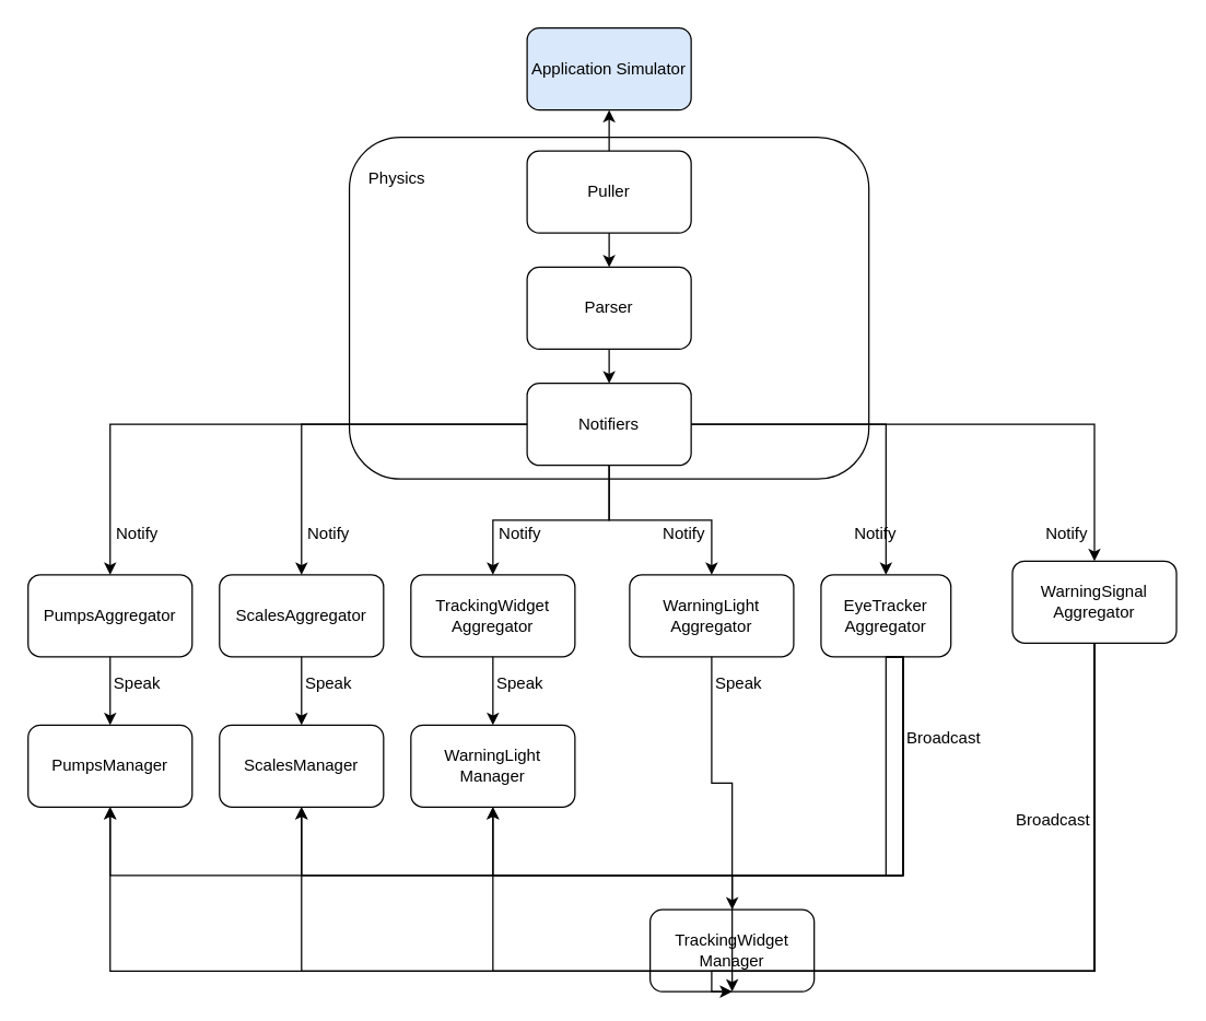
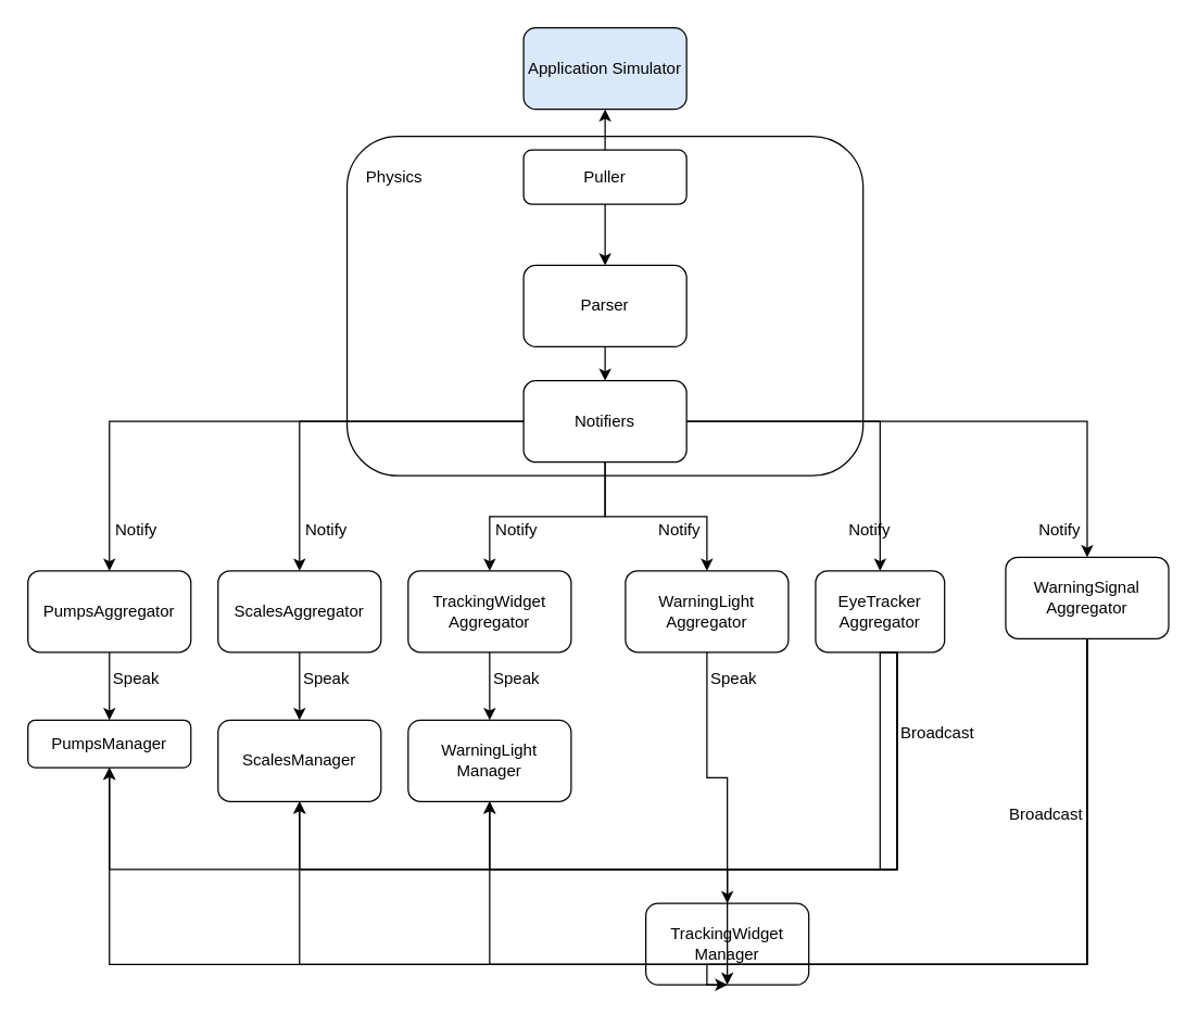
  <mxCell id="0" />
  <mxCell id="1" parent="0" />
  <mxCell id="2" value="Application Simulator" style="rounded=1;whiteSpace=wrap;html=1;fillColor=#dae8fc;" vertex="1" parent="1"><mxGeometry x="385" y="20" width="120" height="60" as="geometry" /></mxCell>
  <mxCell id="3" value="" style="rounded=1;whiteSpace=wrap;html=1;fillColor=none;" vertex="1" parent="1"><mxGeometry x="255" y="100" width="380" height="250" as="geometry" /></mxCell>
  <mxCell id="4" style="edgeStyle=orthogonalEdgeStyle;rounded=0;orthogonalLoop=1;jettySize=auto;html=1;exitX=0.5;exitY=0;exitDx=0;exitDy=0;entryX=0.5;entryY=1;entryDx=0;entryDy=0;" edge="1" parent="1" source="6" target="2"><mxGeometry relative="1" as="geometry" /></mxCell>
  <mxCell id="5" style="edgeStyle=orthogonalEdgeStyle;rounded=0;orthogonalLoop=1;jettySize=auto;html=1;exitX=0.5;exitY=1;exitDx=0;exitDy=0;entryX=0.5;entryY=0;entryDx=0;entryDy=0;" edge="1" parent="1" source="6" target="8"><mxGeometry relative="1" as="geometry" /></mxCell>
- <mxCell id="6" value="Puller" style="rounded=1;whiteSpace=wrap;html=1;fillColor=none;" vertex="1" parent="1"><mxGeometry x="385" y="110" width="120" height="60" as="geometry" /></mxCell>
+ <mxCell id="6" value="Puller" style="rounded=1;whiteSpace=wrap;html=1;fillColor=none;" vertex="1" parent="1"><mxGeometry x="385" y="110" width="120" height="40" as="geometry" /></mxCell>
  <mxCell id="7" style="edgeStyle=orthogonalEdgeStyle;rounded=0;orthogonalLoop=1;jettySize=auto;html=1;exitX=0.5;exitY=1;exitDx=0;exitDy=0;entryX=0.5;entryY=0;entryDx=0;entryDy=0;" edge="1" parent="1" source="8" target="15"><mxGeometry relative="1" as="geometry" /></mxCell>
  <mxCell id="8" value="Parser" style="rounded=1;whiteSpace=wrap;html=1;fillColor=none;" vertex="1" parent="1"><mxGeometry x="385" y="195" width="120" height="60" as="geometry" /></mxCell>
  <mxCell id="9" style="edgeStyle=orthogonalEdgeStyle;rounded=0;orthogonalLoop=1;jettySize=auto;html=1;exitX=0;exitY=0.5;exitDx=0;exitDy=0;entryX=0.5;entryY=0;entryDx=0;entryDy=0;" edge="1" parent="1" source="15" target="17"><mxGeometry relative="1" as="geometry" /></mxCell>
  <mxCell id="10" style="edgeStyle=orthogonalEdgeStyle;rounded=0;orthogonalLoop=1;jettySize=auto;html=1;exitX=1;exitY=0.5;exitDx=0;exitDy=0;entryX=0.5;entryY=0;entryDx=0;entryDy=0;" edge="1" parent="1" source="15" target="33"><mxGeometry relative="1" as="geometry" /></mxCell>
  <mxCell id="11" style="edgeStyle=orthogonalEdgeStyle;rounded=0;orthogonalLoop=1;jettySize=auto;html=1;exitX=0.5;exitY=1;exitDx=0;exitDy=0;" edge="1" parent="1" source="15" target="21"><mxGeometry relative="1" as="geometry" /></mxCell>
  <mxCell id="12" style="edgeStyle=orthogonalEdgeStyle;rounded=0;orthogonalLoop=1;jettySize=auto;html=1;exitX=0.5;exitY=1;exitDx=0;exitDy=0;entryX=0.5;entryY=0;entryDx=0;entryDy=0;" edge="1" parent="1" source="15" target="23"><mxGeometry relative="1" as="geometry" /></mxCell>
  <mxCell id="13" style="edgeStyle=orthogonalEdgeStyle;rounded=0;orthogonalLoop=1;jettySize=auto;html=1;exitX=1;exitY=0.5;exitDx=0;exitDy=0;entryX=0.5;entryY=0;entryDx=0;entryDy=0;" edge="1" parent="1" source="15" target="28"><mxGeometry relative="1" as="geometry" /></mxCell>
  <mxCell id="14" style="edgeStyle=orthogonalEdgeStyle;rounded=0;orthogonalLoop=1;jettySize=auto;html=1;exitX=0;exitY=0.5;exitDx=0;exitDy=0;" edge="1" parent="1" source="15" target="19"><mxGeometry relative="1" as="geometry" /></mxCell>
  <mxCell id="15" value="Notifiers" style="rounded=1;whiteSpace=wrap;html=1;fillColor=none;" vertex="1" parent="1"><mxGeometry x="385" y="280" width="120" height="60" as="geometry" /></mxCell>
  <mxCell id="16" style="edgeStyle=orthogonalEdgeStyle;rounded=0;orthogonalLoop=1;jettySize=auto;html=1;exitX=0.5;exitY=1;exitDx=0;exitDy=0;entryX=0.5;entryY=0;entryDx=0;entryDy=0;" edge="1" parent="1" source="17" target="34"><mxGeometry relative="1" as="geometry" /></mxCell>
  <mxCell id="17" value="PumpsAggregator" style="rounded=1;whiteSpace=wrap;html=1;fillColor=none;" vertex="1" parent="1"><mxGeometry y="420" width="120" height="60" as="geometry" x="20" /></mxCell>
  <mxCell id="18" style="edgeStyle=orthogonalEdgeStyle;rounded=0;orthogonalLoop=1;jettySize=auto;html=1;exitX=0.5;exitY=1;exitDx=0;exitDy=0;entryX=0.5;entryY=0;entryDx=0;entryDy=0;" edge="1" parent="1" source="19" target="35"><mxGeometry relative="1" as="geometry" /></mxCell>
  <mxCell id="19" value="ScalesAggregator" style="rounded=1;whiteSpace=wrap;html=1;fillColor=none;" vertex="1" parent="1"><mxGeometry x="160" y="420" width="120" height="60" as="geometry" /></mxCell>
  <mxCell id="20" style="edgeStyle=orthogonalEdgeStyle;rounded=0;orthogonalLoop=1;jettySize=auto;html=1;exitX=0.5;exitY=1;exitDx=0;exitDy=0;entryX=0.5;entryY=0;entryDx=0;entryDy=0;" edge="1" parent="1" source="21" target="36"><mxGeometry relative="1" as="geometry" /></mxCell>
  <mxCell id="21" value="&lt;div&gt;TrackingWidget&lt;/div&gt;&lt;div&gt;Aggregator&lt;/div&gt;" style="rounded=1;whiteSpace=wrap;html=1;fillColor=none;" vertex="1" parent="1"><mxGeometry x="300" y="420" width="120" height="60" as="geometry" /></mxCell>
  <mxCell id="22" style="edgeStyle=orthogonalEdgeStyle;rounded=0;orthogonalLoop=1;jettySize=auto;html=1;exitX=0.5;exitY=1;exitDx=0;exitDy=0;entryX=0.5;entryY=0;entryDx=0;entryDy=0;" edge="1" parent="1" source="23" target="37"><mxGeometry relative="1" as="geometry" /></mxCell>
  <mxCell id="23" value="&lt;div&gt;WarningLight&lt;/div&gt;&lt;div&gt;Aggregator&lt;br&gt;&lt;/div&gt;" style="rounded=1;whiteSpace=wrap;html=1;fillColor=none;" vertex="1" parent="1"><mxGeometry x="460" y="420" width="120" height="60" as="geometry" /></mxCell>
  <mxCell id="24" style="edgeStyle=orthogonalEdgeStyle;rounded=0;orthogonalLoop=1;jettySize=auto;html=1;exitX=0.5;exitY=1;exitDx=0;exitDy=0;entryX=0.5;entryY=1;entryDx=0;entryDy=0;" edge="1" parent="1" source="28" target="34"><mxGeometry relative="1" as="geometry"><Array as="points"><mxPoint x="660" y="640" /><mxPoint x="80" y="640" /></Array></mxGeometry></mxCell>
  <mxCell id="25" style="edgeStyle=orthogonalEdgeStyle;rounded=0;orthogonalLoop=1;jettySize=auto;html=1;exitX=0.5;exitY=1;exitDx=0;exitDy=0;entryX=0.5;entryY=1;entryDx=0;entryDy=0;" edge="1" parent="1" source="28" target="35"><mxGeometry relative="1" as="geometry"><Array as="points"><mxPoint x="660" y="640" /><mxPoint x="220" y="640" /></Array></mxGeometry></mxCell>
  <mxCell id="26" style="edgeStyle=orthogonalEdgeStyle;rounded=0;orthogonalLoop=1;jettySize=auto;html=1;exitX=0.5;exitY=1;exitDx=0;exitDy=0;entryX=0.5;entryY=1;entryDx=0;entryDy=0;" edge="1" parent="1" source="28" target="36"><mxGeometry relative="1" as="geometry"><Array as="points"><mxPoint x="660" y="640" /><mxPoint x="360" y="640" /></Array></mxGeometry></mxCell>
  <mxCell id="27" style="edgeStyle=orthogonalEdgeStyle;rounded=0;orthogonalLoop=1;jettySize=auto;html=1;exitX=0.5;exitY=1;exitDx=0;exitDy=0;entryX=0.5;entryY=1;entryDx=0;entryDy=0;" edge="1" parent="1" source="28" target="37"><mxGeometry relative="1" as="geometry"><Array as="points"><mxPoint x="660" y="640" /><mxPoint x="520" y="640" /></Array></mxGeometry></mxCell>
  <mxCell id="28" value="&lt;div&gt;EyeTracker&lt;/div&gt;&lt;div&gt;Aggregator&lt;br&gt;&lt;/div&gt;" style="rounded=1;whiteSpace=wrap;html=1;fillColor=none;" vertex="1" parent="1"><mxGeometry x="600" y="420" width="95" height="60" as="geometry" /></mxCell>
  <mxCell id="29" style="edgeStyle=orthogonalEdgeStyle;rounded=0;orthogonalLoop=1;jettySize=auto;html=1;exitX=0.5;exitY=1;exitDx=0;exitDy=0;entryX=0.5;entryY=1;entryDx=0;entryDy=0;" edge="1" parent="1" source="33" target="34"><mxGeometry relative="1" as="geometry"><Array as="points"><mxPoint x="800" y="710" /><mxPoint x="80" y="710" /></Array></mxGeometry></mxCell>
  <mxCell id="30" style="edgeStyle=orthogonalEdgeStyle;rounded=0;orthogonalLoop=1;jettySize=auto;html=1;exitX=0.5;exitY=1;exitDx=0;exitDy=0;entryX=0.5;entryY=1;entryDx=0;entryDy=0;" edge="1" parent="1" source="33" target="35"><mxGeometry relative="1" as="geometry"><Array as="points"><mxPoint x="800" y="710" /><mxPoint x="220" y="710" /></Array></mxGeometry></mxCell>
  <mxCell id="31" style="edgeStyle=orthogonalEdgeStyle;rounded=0;orthogonalLoop=1;jettySize=auto;html=1;exitX=0.5;exitY=1;exitDx=0;exitDy=0;entryX=0.5;entryY=1;entryDx=0;entryDy=0;" edge="1" parent="1" source="33" target="36"><mxGeometry relative="1" as="geometry"><Array as="points"><mxPoint x="800" y="710" /><mxPoint x="360" y="710" /></Array></mxGeometry></mxCell>
  <mxCell id="32" style="edgeStyle=orthogonalEdgeStyle;rounded=0;orthogonalLoop=1;jettySize=auto;html=1;exitX=0.5;exitY=1;exitDx=0;exitDy=0;entryX=0.5;entryY=1;entryDx=0;entryDy=0;" edge="1" parent="1" source="33" target="37"><mxGeometry relative="1" as="geometry"><Array as="points"><mxPoint x="800" y="710" /><mxPoint x="520" y="710" /></Array></mxGeometry></mxCell>
  <mxCell id="33" value="&lt;div&gt;WarningSignal&lt;/div&gt;&lt;div&gt;Aggregator&lt;br&gt;&lt;/div&gt;" style="rounded=1;whiteSpace=wrap;html=1;fillColor=none;" vertex="1" parent="1"><mxGeometry x="740" y="410" width="120" height="60" as="geometry" /></mxCell>
- <mxCell id="34" value="PumpsManager" style="rounded=1;whiteSpace=wrap;html=1;fillColor=none;" vertex="1" parent="1"><mxGeometry y="530" width="120" height="60" as="geometry" x="20" /></mxCell>
+ <mxCell id="34" value="PumpsManager" style="rounded=1;whiteSpace=wrap;html=1;fillColor=none;" vertex="1" parent="1"><mxGeometry x="20" y="530" width="120" height="35" as="geometry" /></mxCell>
  <mxCell id="35" value="ScalesManager" style="rounded=1;whiteSpace=wrap;html=1;fillColor=none;" vertex="1" parent="1"><mxGeometry x="160" y="530" width="120" height="60" as="geometry" /></mxCell>
  <mxCell id="36" value="&lt;div&gt;WarningLight&lt;/div&gt;&lt;div&gt;Manager&lt;br&gt;&lt;/div&gt;" style="rounded=1;whiteSpace=wrap;html=1;fillColor=none;" vertex="1" parent="1"><mxGeometry x="300" y="530" width="120" height="60" as="geometry" /></mxCell>
  <mxCell id="37" value="&lt;div&gt;TrackingWidget&lt;/div&gt;&lt;div&gt;Manager&lt;br&gt;&lt;/div&gt;" style="rounded=1;whiteSpace=wrap;html=1;fillColor=none;" vertex="1" parent="1"><mxGeometry x="475" y="665" width="120" height="60" as="geometry" /></mxCell>
  <mxCell id="38" value="Physics" style="text;html=1;strokeColor=none;fillColor=none;align=center;verticalAlign=middle;whiteSpace=wrap;rounded=0;" vertex="1" parent="1"><mxGeometry x="270" y="120" width="40" height="20" as="geometry" /></mxCell>
  <mxCell id="39" value="Broadcast" style="text;html=1;strokeColor=none;fillColor=none;align=center;verticalAlign=middle;whiteSpace=wrap;rounded=0;" vertex="1" parent="1"><mxGeometry x="670" y="530" width="40" height="20" as="geometry" /></mxCell>
  <mxCell id="40" value="Broadcast" style="text;html=1;strokeColor=none;fillColor=none;align=center;verticalAlign=middle;whiteSpace=wrap;rounded=0;" vertex="1" parent="1"><mxGeometry x="750" y="590" width="40" height="20" as="geometry" /></mxCell>
  <mxCell id="41" value="Notify" style="text;html=1;strokeColor=none;fillColor=none;align=center;verticalAlign=middle;whiteSpace=wrap;rounded=0;" vertex="1" parent="1"><mxGeometry x="80" y="380" width="40" height="20" as="geometry" /></mxCell>
  <mxCell id="42" value="Notify" style="text;html=1;strokeColor=none;fillColor=none;align=center;verticalAlign=middle;whiteSpace=wrap;rounded=0;" vertex="1" parent="1"><mxGeometry x="220" y="380" width="40" height="20" as="geometry" /></mxCell>
  <mxCell id="43" value="Notify" style="text;html=1;strokeColor=none;fillColor=none;align=center;verticalAlign=middle;whiteSpace=wrap;rounded=0;" vertex="1" parent="1"><mxGeometry x="360" y="380" width="40" height="20" as="geometry" /></mxCell>
  <mxCell id="44" value="Notify" style="text;html=1;strokeColor=none;fillColor=none;align=center;verticalAlign=middle;whiteSpace=wrap;rounded=0;" vertex="1" parent="1"><mxGeometry x="480" y="380" width="40" height="20" as="geometry" /></mxCell>
  <mxCell id="45" value="Notify" style="text;html=1;strokeColor=none;fillColor=none;align=center;verticalAlign=middle;whiteSpace=wrap;rounded=0;" vertex="1" parent="1"><mxGeometry x="620" y="380" width="40" height="20" as="geometry" /></mxCell>
  <mxCell id="46" value="Notify" style="text;html=1;strokeColor=none;fillColor=none;align=center;verticalAlign=middle;whiteSpace=wrap;rounded=0;" vertex="1" parent="1"><mxGeometry x="760" y="380" width="40" height="20" as="geometry" /></mxCell>
  <mxCell id="47" value="Speak" style="text;html=1;strokeColor=none;fillColor=none;align=center;verticalAlign=middle;whiteSpace=wrap;rounded=0;" vertex="1" parent="1"><mxGeometry x="80" y="490" width="40" height="20" as="geometry" /></mxCell>
  <mxCell id="48" value="Speak" style="text;html=1;strokeColor=none;fillColor=none;align=center;verticalAlign=middle;whiteSpace=wrap;rounded=0;" vertex="1" parent="1"><mxGeometry x="220" y="490" width="40" height="20" as="geometry" /></mxCell>
  <mxCell id="49" value="Speak" style="text;html=1;strokeColor=none;fillColor=none;align=center;verticalAlign=middle;whiteSpace=wrap;rounded=0;" vertex="1" parent="1"><mxGeometry x="360" y="490" width="40" height="20" as="geometry" /></mxCell>
  <mxCell id="50" value="Speak" style="text;html=1;strokeColor=none;fillColor=none;align=center;verticalAlign=middle;whiteSpace=wrap;rounded=0;" vertex="1" parent="1"><mxGeometry x="520" y="490" width="40" height="20" as="geometry" /></mxCell>
